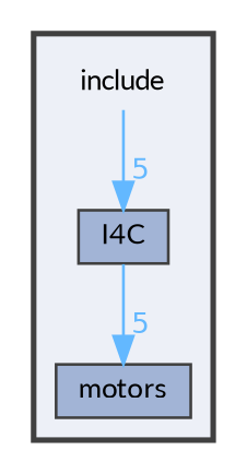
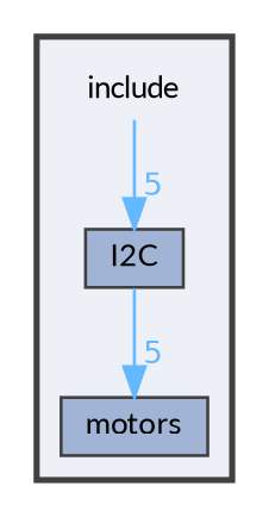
  digraph {
    compound=true
    fontname=Lato
    node [fontname=Lato fontsize=10 shape=box color=grey25 fillcolor="#a2b4d6" style=filled]
    edge [color=steelblue1 fontcolor=steelblue1 fontname=Lato fontsize=10 headlabel=5 labeldistance=1.5 labelfontname=Helvetica labelfontsize=10]
    n1 [height=0.2 label=include shape=plaintext width=0.4 color="" fillcolor="" style=""]
-   n2 [height=0.2 label=I4C width=0.4]
+   n2 [height=0.2 label=I2C width=0.4]
    n3 [height=0.2 label=motors width=0.4]
    subgraph cluster_1 {
      bgcolor="#edf0f7"
      fontsize=10
      pencolor=grey25
      style="filled,bold"
      n1
      n2
      n3
    }
    n1 -> n2
    n2 -> n3
  }
